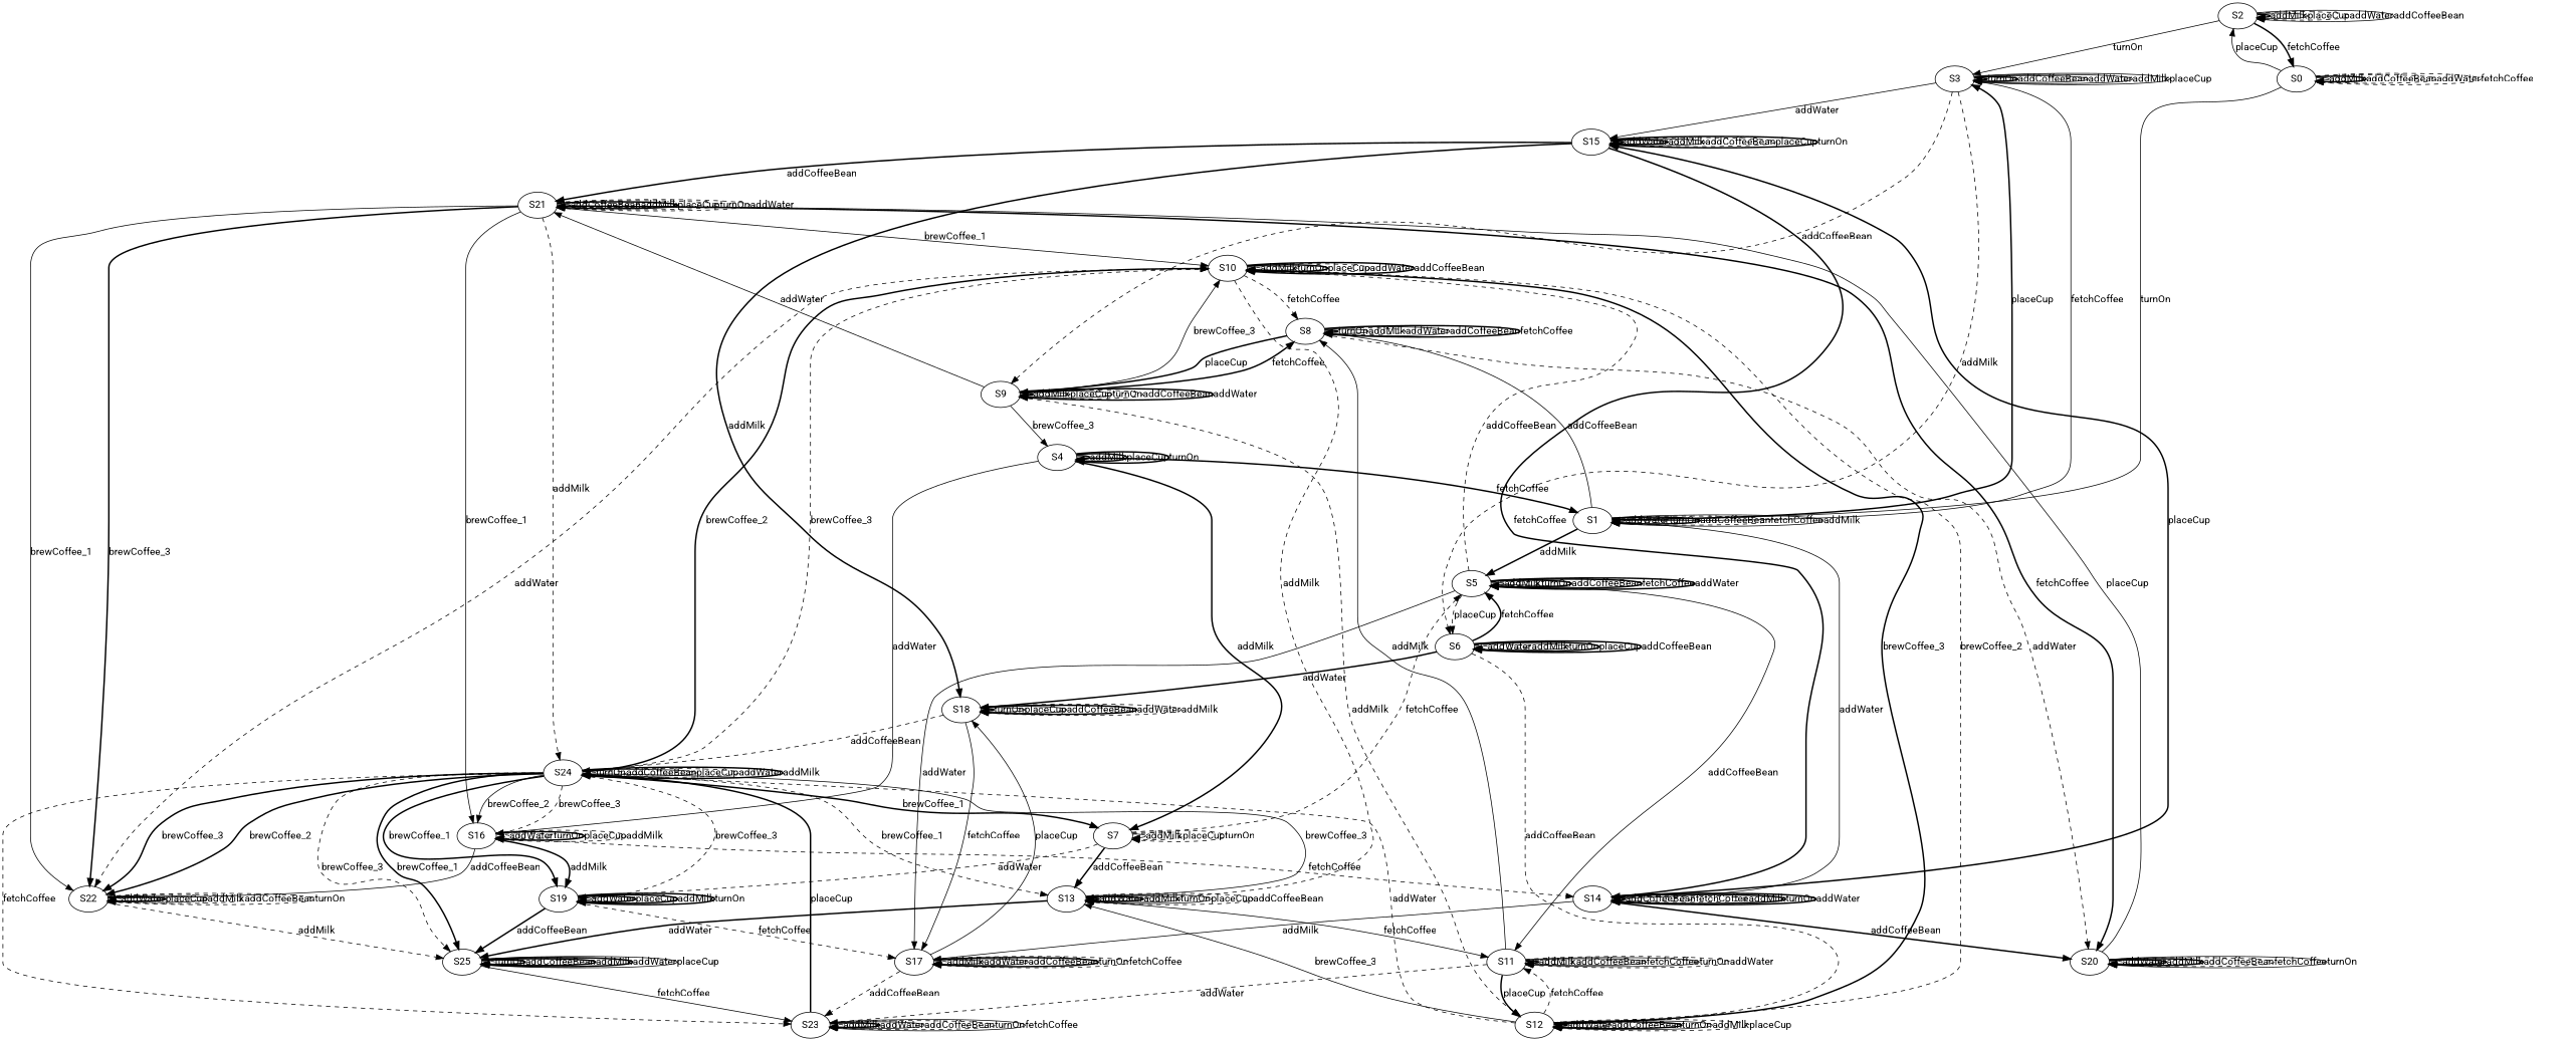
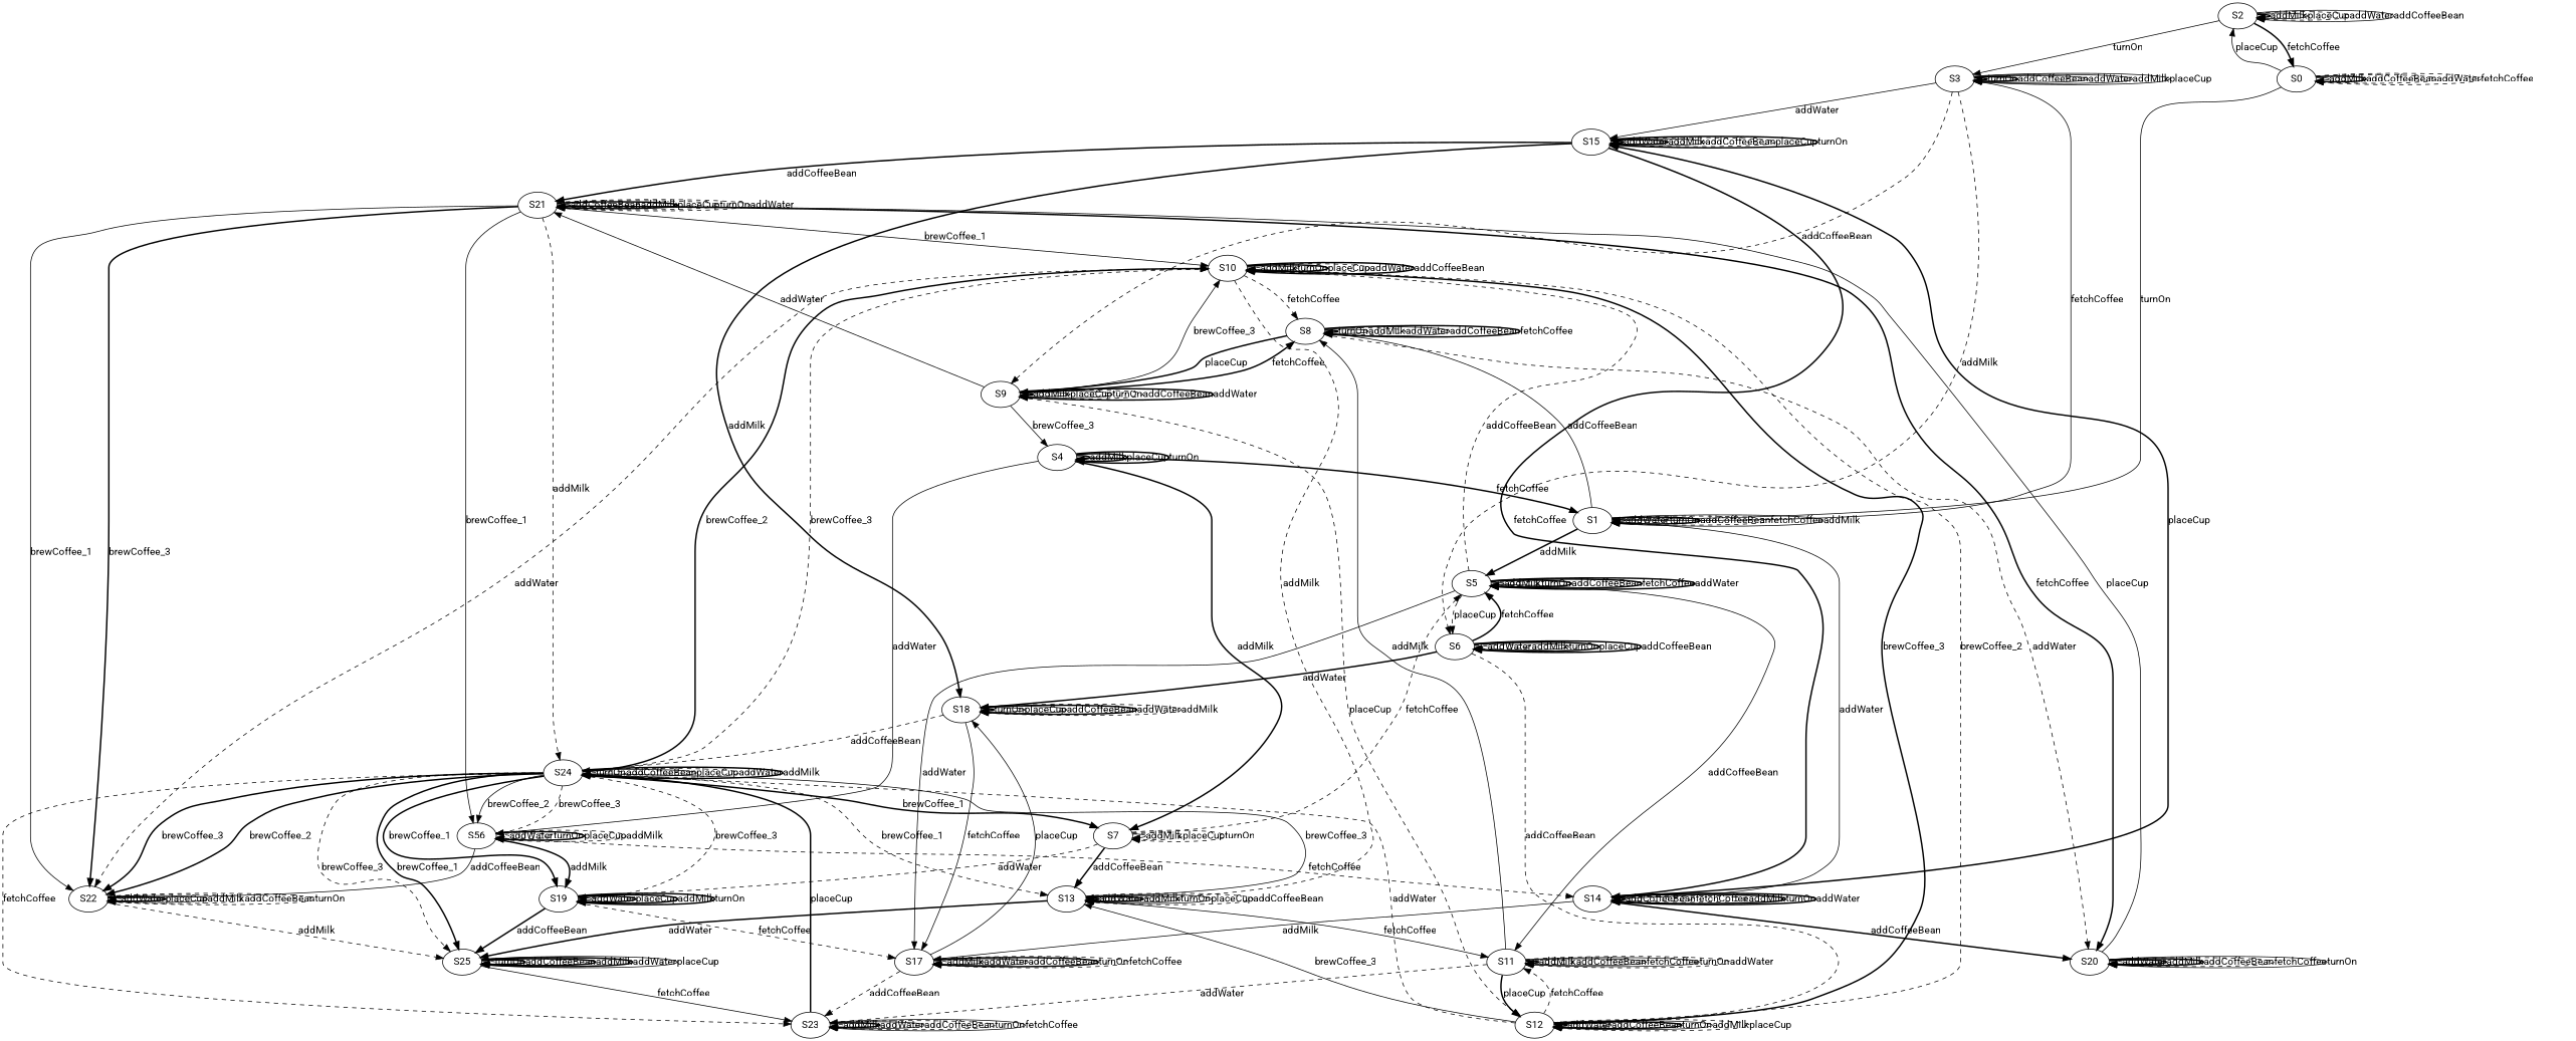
  digraph {
    fontname=Roboto
    node [fontname=Roboto]
    edge [fontname=Roboto style=bold]
    S2
    S3
    S0
    S15
    S6
    S9
    S1
    S21
    S14
    S18
    S12
    S5
    S10
    S8
    S4
    S22
    S24
-   S16
+   S16 [label=S56]
    S20
    S25
    S13
    S23
    S7
    S19
    S11
    S17
    S2 -> S2 [label=addMilk]
    S2 -> S2 [label=placeCup style=solid]
    S2 -> S2 [label=addWater style=dashed]
    S2 -> S2 [label=addCoffeeBean style=solid]
    S2 -> S3 [label=turnOn style=solid]
    S2 -> S0 [label=fetchCoffee]
    S3 -> S3 [label=turnOn]
    S3 -> S3 [label=addCoffeeBean]
    S3 -> S3 [label=addWater style=solid]
    S3 -> S3 [label=addMilk style=solid]
    S3 -> S3 [label=placeCup style=solid]
    S3 -> S15 [label=addWater style=solid]
    S3 -> S6 [label=addMilk style=dashed]
    S3 -> S9 [label=addCoffeeBean style=dashed]
    S3 -> S1 [label=fetchCoffee style=solid]
    S0 -> S2 [label=placeCup style=solid]
    S0 -> S0 [label=addMilk style=solid]
    S0 -> S0 [label=addCoffeeBean]
    S0 -> S0 [label=addWater style=dashed]
    S0 -> S0 [label=fetchCoffee style=dashed]
    S0 -> S1 [label=turnOn style=solid]
    S15 -> S15 [label=addWater]
    S15 -> S15 [label=addMilk]
    S15 -> S15 [label=addCoffeeBean style=solid]
    S15 -> S15 [label=placeCup style=dashed]
    S15 -> S15 [label=turnOn]
    S15 -> S21 [label=addCoffeeBean]
    S15 -> S14 [label=fetchCoffee]
    S15 -> S18 [label=addMilk]
    S6 -> S6 [label=addWater style=dashed]
    S6 -> S6 [label=addMilk style=dashed]
    S6 -> S6 [label=turnOn style=solid]
    S6 -> S6 [label=placeCup]
    S6 -> S6 [label=addCoffeeBean]
    S6 -> S18 [label=addWater]
    S6 -> S12 [label=addCoffeeBean style=dashed]
    S6 -> S5 [label=fetchCoffee]
    S9 -> S9 [label=addMilk]
    S9 -> S9 [label=placeCup style=solid]
    S9 -> S9 [label=turnOn style=solid]
    S9 -> S9 [label=addCoffeeBean style=dashed]
    S9 -> S9 [label=addWater]
    S9 -> S21 [label=addWater style=solid]
-   S9 -> S12 [label=addMilk style=dashed]
+   S9 -> S12 [label=placeCup style=dashed]
    S9 -> S10 [label=brewCoffee_3 style=solid]
    S9 -> S8 [label=fetchCoffee]
    S9 -> S4 [label=brewCoffee_3 style=solid]
-   S1 -> S3 [label=placeCup]
    S1 -> S1 [label=addWater style=solid]
    S1 -> S1 [label=turnOn style=dashed]
    S1 -> S1 [label=addCoffeeBean]
    S1 -> S1 [label=fetchCoffee style=dashed]
    S1 -> S1 [label=addMilk style=solid]
    S1 -> S14 [label=addWater style=solid]
    S1 -> S5 [label=addMilk]
    S1 -> S8 [label=addCoffeeBean style=solid]
    S21 -> S21 [label=addCoffeeBean style=solid]
    S21 -> S21 [label=addMilk style=dashed]
    S21 -> S21 [label=placeCup]
    S21 -> S21 [label=turnOn style=dashed]
    S21 -> S21 [label=addWater style=dashed]
    S21 -> S10 [label=brewCoffee_1 style=solid]
    S21 -> S22 [label=brewCoffee_1 style=solid]
    S21 -> S22 [label=brewCoffee_3]
    S21 -> S24 [label=addMilk style=dashed]
    S21 -> S16 [label=brewCoffee_1 style=solid]
    S21 -> S20 [label=fetchCoffee]
    S14 -> S15 [label=placeCup]
    S14 -> S14 [label=addCoffeeBean]
    S14 -> S14 [label=fetchCoffee style=dashed]
    S14 -> S14 [label=addMilk style=dashed]
    S14 -> S14 [label=turnOn]
    S14 -> S14 [label=addWater]
    S14 -> S20 [label=addCoffeeBean]
    S14 -> S17 [label=addMilk style=solid]
    S18 -> S18 [label=turnOn]
    S18 -> S18 [label=placeCup style=solid]
    S18 -> S18 [label=addCoffeeBean style=solid]
    S18 -> S18 [label=addWater]
    S18 -> S18 [label=addMilk style=dashed]
    S18 -> S24 [label=addCoffeeBean style=dashed]
    S18 -> S17 [label=fetchCoffee style=solid]
    S12 -> S12 [label=addWater]
    S12 -> S12 [label=addCoffeeBean style=solid]
    S12 -> S12 [label=turnOn]
    S12 -> S12 [label=addMilk style=solid]
    S12 -> S12 [label=placeCup style=dashed]
    S12 -> S10 [label=brewCoffee_3]
    S12 -> S10 [label=brewCoffee_2 style=dashed]
    S12 -> S24 [label=addWater style=dashed]
    S12 -> S13 [label=brewCoffee_3 style=solid]
    S12 -> S11 [label=fetchCoffee style=dashed]
    S5 -> S6 [label=placeCup style=dashed]
    S5 -> S5 [label=addMilk style=solid]
    S5 -> S5 [label=turnOn style=dashed]
    S5 -> S5 [label=addCoffeeBean]
    S5 -> S5 [label=fetchCoffee]
    S5 -> S5 [label=addWater]
    S5 -> S10 [label=addCoffeeBean style=dashed]
    S5 -> S11 [label=addCoffeeBean style=solid]
    S5 -> S17 [label=addWater style=solid]
    S10 -> S10 [label=addMilk style=dashed]
    S10 -> S10 [label=turnOn style=solid]
    S10 -> S10 [label=placeCup]
    S10 -> S10 [label=addWater style=dashed]
    S10 -> S10 [label=addCoffeeBean]
    S10 -> S8 [label=fetchCoffee style=dashed]
    S10 -> S22 [label=addWater style=dashed]
    S10 -> S13 [label=addMilk style=dashed]
    S8 -> S9 [label=placeCup]
    S8 -> S8 [label=turnOn]
    S8 -> S8 [label=addMilk style=solid]
    S8 -> S8 [label=addWater style=dashed]
    S8 -> S8 [label=addCoffeeBean style=solid]
    S8 -> S8 [label=fetchCoffee]
    S8 -> S20 [label=addWater style=dashed]
    S4 -> S1 [label=fetchCoffee]
    S4 -> S4 [label=addMilk]
    S4 -> S4 [label=placeCup]
    S4 -> S4 [label=turnOn]
    S4 -> S16 [label=addWater style=solid]
    S4 -> S7 [label=addMilk]
    S22 -> S22 [label=addWater style=dashed]
    S22 -> S22 [label=placeCup]
    S22 -> S22 [label=addMilk style=solid]
    S22 -> S22 [label=addCoffeeBean style=dashed]
    S22 -> S22 [label=turnOn style=dashed]
    S22 -> S25 [label=addMilk style=dashed]
    S24 -> S10 [label=brewCoffee_3 style=dashed]
    S24 -> S10 [label=brewCoffee_2]
    S24 -> S22 [label=brewCoffee_3]
    S24 -> S22 [label=brewCoffee_2]
    S24 -> S24 [label=turnOn style=dashed]
    S24 -> S24 [label=addCoffeeBean style=dashed]
    S24 -> S24 [label=placeCup style=solid]
    S24 -> S24 [label=addWater style=dashed]
    S24 -> S24 [label=addMilk]
    S24 -> S16 [label=brewCoffee_3 style=dashed]
    S24 -> S16 [label=brewCoffee_2 style=solid]
    S24 -> S25 [label=brewCoffee_3 style=dashed]
    S24 -> S25 [label=brewCoffee_1]
    S24 -> S13 [label=brewCoffee_3 style=solid]
    S24 -> S13 [label=brewCoffee_1 style=dashed]
    S24 -> S23 [label=fetchCoffee style=dashed]
    S24 -> S7 [label=brewCoffee_1]
    S24 -> S19 [label=brewCoffee_1]
    S24 -> S19 [label=brewCoffee_3 style=dashed]
    S16 -> S14 [label=fetchCoffee style=dashed]
    S16 -> S22 [label=addCoffeeBean style=solid]
    S16 -> S16 [label=addWater style=dashed]
    S16 -> S16 [label=turnOn style=dashed]
    S16 -> S16 [label=placeCup]
    S16 -> S16 [label=addMilk style=dashed]
    S16 -> S19 [label=addMilk]
    S20 -> S21 [label=placeCup style=solid]
    S20 -> S20 [label=addWater style=dashed]
    S20 -> S20 [label=addMilk]
    S20 -> S20 [label=addCoffeeBean]
    S20 -> S20 [label=fetchCoffee style=dashed]
    S20 -> S20 [label=turnOn style=solid]
    S25 -> S25 [label=turnOn style=dashed]
    S25 -> S25 [label=addCoffeeBean]
    S25 -> S25 [label=addMilk]
    S25 -> S25 [label=addWater]
    S25 -> S25 [label=placeCup style=solid]
    S25 -> S23 [label=fetchCoffee style=solid]
    S13 -> S25 [label=addWater]
    S13 -> S13 [label=addWater]
    S13 -> S13 [label=addMilk]
    S13 -> S13 [label=turnOn style=solid]
    S13 -> S13 [label=placeCup style=solid]
    S13 -> S13 [label=addCoffeeBean style=dashed]
    S13 -> S11 [label=fetchCoffee style=solid]
    S23 -> S24 [label=placeCup]
    S23 -> S23 [label=addMilk style=dashed]
    S23 -> S23 [label=addWater]
    S23 -> S23 [label=addCoffeeBean style=solid]
    S23 -> S23 [label=turnOn style=dashed]
    S23 -> S23 [label=fetchCoffee style=solid]
    S7 -> S5 [label=fetchCoffee style=dashed]
    S7 -> S13 [label=addCoffeeBean]
    S7 -> S7 [label=addMilk style=solid]
    S7 -> S7 [label=placeCup style=dashed]
    S7 -> S7 [label=turnOn style=dashed]
    S7 -> S19 [label=addWater style=dashed]
    S19 -> S25 [label=addCoffeeBean]
    S19 -> S19 [label=addWater style=solid]
    S19 -> S19 [label=placeCup]
    S19 -> S19 [label=addMilk]
    S19 -> S19 [label=turnOn]
    S19 -> S17 [label=fetchCoffee style=dashed]
    S11 -> S12 [label=placeCup]
    S11 -> S8 [label=addMilk style=solid]
    S11 -> S23 [label=addWater style=dashed]
    S11 -> S11 [label=addMilk]
    S11 -> S11 [label=addCoffeeBean style=dashed]
    S11 -> S11 [label=fetchCoffee style=solid]
    S11 -> S11 [label=turnOn style=solid]
    S11 -> S11 [label=addWater style=dashed]
    S17 -> S18 [label=placeCup style=solid]
    S17 -> S23 [label=addCoffeeBean style=dashed]
    S17 -> S17 [label=addMilk style=dashed]
    S17 -> S17 [label=addWater style=solid]
    S17 -> S17 [label=addCoffeeBean style=solid]
    S17 -> S17 [label=turnOn]
    S17 -> S17 [label=fetchCoffee style=dashed]
  }
